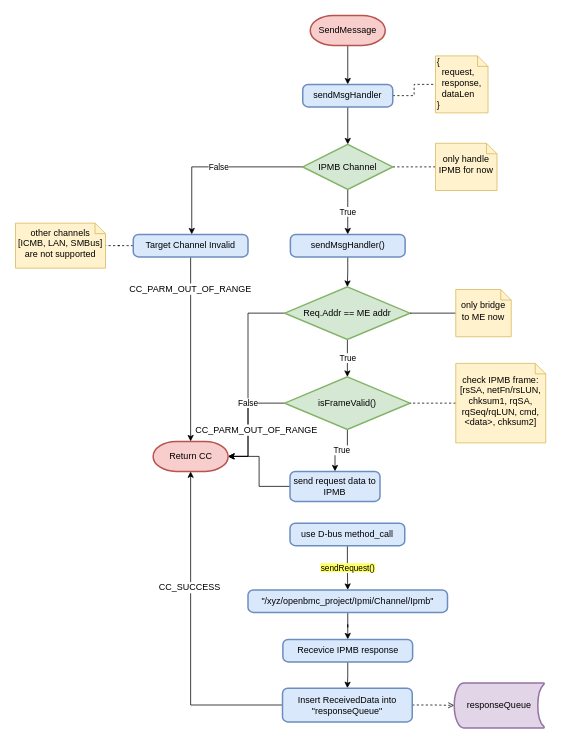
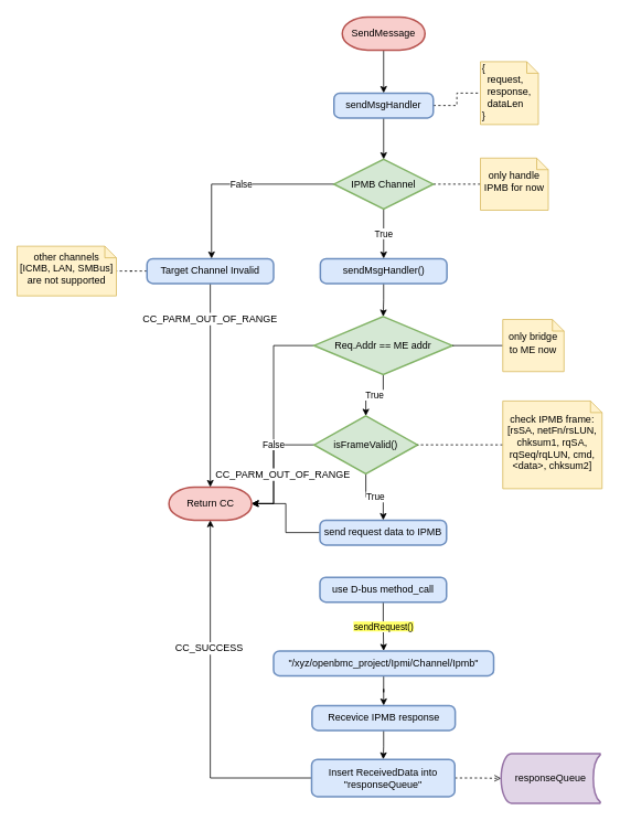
  <mxCell id="0" />
  <mxCell id="1" parent="0" />
  <mxCell id="2" value="" style="edgeStyle=orthogonalEdgeStyle;rounded=0;orthogonalLoop=1;jettySize=auto;html=1;" edge="1" parent="1" source="3" target="6"><mxGeometry relative="1" as="geometry" /></mxCell>
  <mxCell id="3" value="SendMessage" style="strokeWidth=2;html=1;shape=mxgraph.flowchart.terminator;whiteSpace=wrap;fillColor=#f8cecc;strokeColor=#b85450;" vertex="1" parent="1"><mxGeometry x="413" y="20" width="100" height="40" as="geometry" /></mxCell>
  <mxCell id="4" value="" style="edgeStyle=orthogonalEdgeStyle;rounded=0;orthogonalLoop=1;jettySize=auto;html=1;" edge="1" parent="1" source="6" target="10"><mxGeometry relative="1" as="geometry" /></mxCell>
  <mxCell id="5" value="" style="edgeStyle=orthogonalEdgeStyle;rounded=0;orthogonalLoop=1;jettySize=auto;html=1;dashed=1;endArrow=none;endFill=0;" edge="1" parent="1" source="6" target="20"><mxGeometry relative="1" as="geometry" /></mxCell>
  <mxCell id="6" value="sendMsgHandler" style="rounded=1;whiteSpace=wrap;html=1;absoluteArcSize=1;arcSize=14;strokeWidth=2;fillColor=#dae8fc;strokeColor=#6c8ebf;" vertex="1" parent="1"><mxGeometry x="403" y="112" width="120" height="30" as="geometry" /></mxCell>
  <mxCell id="7" value="True" style="edgeStyle=orthogonalEdgeStyle;rounded=0;orthogonalLoop=1;jettySize=auto;html=1;entryX=0.5;entryY=0;entryDx=0;entryDy=0;" edge="1" parent="1" source="10" target="12"><mxGeometry relative="1" as="geometry"><mxPoint x="463" y="332" as="targetPoint" /></mxGeometry></mxCell>
  <mxCell id="8" value="False" style="edgeStyle=orthogonalEdgeStyle;rounded=0;orthogonalLoop=1;jettySize=auto;html=1;entryX=0.5;entryY=0;entryDx=0;entryDy=0;" edge="1" parent="1"><mxGeometry x="-0.054" relative="1" as="geometry"><mxPoint x="404" y="222" as="sourcePoint" /><mxPoint x="255" y="312" as="targetPoint" /><Array as="points"><mxPoint x="255" y="222" /></Array><mxPoint as="offset" /></mxGeometry></mxCell>
  <mxCell id="9" value="" style="edgeStyle=orthogonalEdgeStyle;rounded=0;orthogonalLoop=1;jettySize=auto;html=1;dashed=1;endArrow=none;endFill=0;" edge="1" parent="1" source="10" target="44"><mxGeometry relative="1" as="geometry" /></mxCell>
  <mxCell id="10" value="IPMB Channel" style="strokeWidth=2;html=1;shape=mxgraph.flowchart.decision;whiteSpace=wrap;align=center;fillColor=#d5e8d4;strokeColor=#82b366;" vertex="1" parent="1"><mxGeometry x="403" y="192" width="120" height="60" as="geometry" /></mxCell>
  <mxCell id="11" value="" style="edgeStyle=orthogonalEdgeStyle;rounded=0;orthogonalLoop=1;jettySize=auto;html=1;" edge="1" parent="1" source="12" target="15"><mxGeometry relative="1" as="geometry" /></mxCell>
  <mxCell id="12" value="sendMsgHandler()" style="rounded=1;whiteSpace=wrap;html=1;absoluteArcSize=1;arcSize=14;strokeWidth=2;fillColor=#dae8fc;strokeColor=#6c8ebf;" vertex="1" parent="1"><mxGeometry x="386.5" y="312" width="153" height="30" as="geometry" /></mxCell>
  <mxCell id="13" value="True" style="edgeStyle=orthogonalEdgeStyle;rounded=0;orthogonalLoop=1;jettySize=auto;html=1;" edge="1" parent="1" source="15" target="19"><mxGeometry relative="1" as="geometry" /></mxCell>
  <mxCell id="14" value="" style="edgeStyle=orthogonalEdgeStyle;rounded=0;orthogonalLoop=1;jettySize=auto;html=1;entryX=1;entryY=0.5;entryDx=0;entryDy=0;entryPerimeter=0;labelPosition=center;verticalLabelPosition=top;align=center;verticalAlign=bottom;" edge="1" parent="1" source="15" target="38"><mxGeometry x="-0.293" relative="1" as="geometry"><mxPoint x="299" y="417" as="targetPoint" /><Array as="points"><mxPoint x="330" y="417" /><mxPoint x="330" y="608" /></Array><mxPoint as="offset" /></mxGeometry></mxCell>
  <mxCell id="15" value="Req.Addr == ME addr" style="strokeWidth=2;html=1;shape=mxgraph.flowchart.decision;whiteSpace=wrap;align=center;fillColor=#d5e8d4;strokeColor=#82b366;" vertex="1" parent="1"><mxGeometry x="379" y="382" width="167" height="70" as="geometry" /></mxCell>
  <mxCell id="16" value="True" style="edgeStyle=orthogonalEdgeStyle;rounded=0;orthogonalLoop=1;jettySize=auto;html=1;entryX=0.5;entryY=0;entryDx=0;entryDy=0;" edge="1" parent="1" source="19" target="22"><mxGeometry relative="1" as="geometry"><mxPoint x="462.5" y="652" as="targetPoint" /></mxGeometry></mxCell>
  <mxCell id="17" value="False" style="edgeStyle=orthogonalEdgeStyle;rounded=0;orthogonalLoop=1;jettySize=auto;html=1;endArrow=classic;endFill=1;entryX=1;entryY=0.5;entryDx=0;entryDy=0;entryPerimeter=0;" edge="1" parent="1" source="19" target="38"><mxGeometry x="-0.329" relative="1" as="geometry"><mxPoint x="299" y="537" as="targetPoint" /><Array as="points"><mxPoint x="330" y="537" /><mxPoint x="330" y="608" /></Array><mxPoint as="offset" /></mxGeometry></mxCell>
  <mxCell id="18" value="CC_PARM_OUT_OF_RANGE" style="text;html=1;resizable=0;points=[];align=center;verticalAlign=middle;labelBackgroundColor=#ffffff;" vertex="1" connectable="0" parent="17"><mxGeometry x="0.288" y="2" relative="1" as="geometry"><mxPoint x="8" y="-10" as="offset" /></mxGeometry></mxCell>
- <mxCell id="19" value="isFrameValid()" style="strokeWidth=2;html=1;shape=mxgraph.flowchart.decision;whiteSpace=wrap;align=center;fillColor=#d5e8d4;strokeColor=#82b366;" vertex="1" parent="1"><mxGeometry x="379" y="502" width="167" height="70" as="geometry" /></mxCell>
+ <mxCell id="19" value="isFrameValid()" style="strokeWidth=2;html=1;shape=mxgraph.flowchart.decision;whiteSpace=wrap;align=center;fillColor=#d5e8d4;strokeColor=#82b366;" vertex="1" parent="1"><mxGeometry x="379" y="502" width="125" height="70" as="geometry" /></mxCell>
  <mxCell id="20" value="{&lt;br&gt;&amp;nbsp; request,&lt;br&gt;&amp;nbsp; response,&lt;br&gt;&amp;nbsp; dataLen&lt;br&gt;}" style="shape=note;whiteSpace=wrap;html=1;size=14;verticalAlign=top;align=left;spacingTop=-6;fillColor=#fff2cc;strokeColor=#d6b656;" vertex="1" parent="1"><mxGeometry x="580" y="74" width="70" height="76" as="geometry" /></mxCell>
  <mxCell id="21" value="" style="edgeStyle=orthogonalEdgeStyle;rounded=0;orthogonalLoop=1;jettySize=auto;html=1;" edge="1" parent="1" source="22" target="38"><mxGeometry relative="1" as="geometry" /></mxCell>
- <mxCell id="22" value="send request data to IPMB" style="rounded=1;whiteSpace=wrap;html=1;absoluteArcSize=1;arcSize=14;strokeWidth=2;fillColor=#dae8fc;strokeColor=#6c8ebf;" vertex="1" parent="1"><mxGeometry x="386" y="628" width="120" height="40" as="geometry" /></mxCell>
+ <mxCell id="22" value="send request data to IPMB" style="rounded=1;whiteSpace=wrap;html=1;absoluteArcSize=1;arcSize=14;strokeWidth=2;fillColor=#dae8fc;strokeColor=#6c8ebf;" vertex="1" parent="1"><mxGeometry x="386" y="628" width="153" height="30" as="geometry" /></mxCell>
  <mxCell id="23" value="&lt;span style=&quot;background-color: rgb(255 , 255 , 102)&quot;&gt;sendRequest()&lt;/span&gt;" style="edgeStyle=orthogonalEdgeStyle;rounded=0;orthogonalLoop=1;jettySize=auto;html=1;" edge="1" parent="1" source="24" target="26"><mxGeometry relative="1" as="geometry" /></mxCell>
  <mxCell id="24" value="use D-bus method_call" style="rounded=1;whiteSpace=wrap;html=1;absoluteArcSize=1;arcSize=14;strokeWidth=2;fillColor=#dae8fc;strokeColor=#6c8ebf;" vertex="1" parent="1"><mxGeometry x="386" y="697" width="153" height="30" as="geometry" /></mxCell>
  <mxCell id="25" value="" style="edgeStyle=orthogonalEdgeStyle;rounded=0;orthogonalLoop=1;jettySize=auto;html=1;" edge="1" parent="1" source="26" target="28"><mxGeometry relative="1" as="geometry" /></mxCell>
  <mxCell id="26" value="&quot;/xyz/openbmc_project/Ipmi/Channel/Ipmb&quot;" style="rounded=1;whiteSpace=wrap;html=1;absoluteArcSize=1;arcSize=14;strokeWidth=2;fillColor=#dae8fc;strokeColor=#6c8ebf;" vertex="1" parent="1"><mxGeometry x="330" y="786" width="266" height="30" as="geometry" /></mxCell>
  <mxCell id="27" value="" style="edgeStyle=orthogonalEdgeStyle;rounded=0;orthogonalLoop=1;jettySize=auto;html=1;" edge="1" parent="1" source="28" target="32"><mxGeometry relative="1" as="geometry" /></mxCell>
  <mxCell id="28" value="Recevice IPMB response" style="rounded=1;whiteSpace=wrap;html=1;absoluteArcSize=1;arcSize=14;strokeWidth=2;fillColor=#dae8fc;strokeColor=#6c8ebf;" vertex="1" parent="1"><mxGeometry x="376.5" y="852" width="173" height="30" as="geometry" /></mxCell>
  <mxCell id="29" value="" style="edgeStyle=orthogonalEdgeStyle;rounded=0;orthogonalLoop=1;jettySize=auto;html=1;dashed=1;endArrow=open;endFill=0;" edge="1" parent="1" source="32" target="33"><mxGeometry relative="1" as="geometry" /></mxCell>
  <mxCell id="30" value="" style="edgeStyle=orthogonalEdgeStyle;rounded=0;orthogonalLoop=1;jettySize=auto;html=1;entryX=0.5;entryY=1;entryDx=0;entryDy=0;entryPerimeter=0;" edge="1" parent="1" source="32" target="38"><mxGeometry relative="1" as="geometry"><mxPoint x="306" y="1029.5" as="targetPoint" /></mxGeometry></mxCell>
  <mxCell id="31" value="CC_SUCCESS" style="text;html=1;resizable=0;points=[];align=center;verticalAlign=middle;labelBackgroundColor=#ffffff;" vertex="1" connectable="0" parent="30"><mxGeometry x="0.292" y="2" relative="1" as="geometry"><mxPoint as="offset" /></mxGeometry></mxCell>
  <mxCell id="32" value="Insert ReceivedData into &quot;responseQueue&quot;" style="rounded=1;whiteSpace=wrap;html=1;absoluteArcSize=1;arcSize=14;strokeWidth=2;fillColor=#dae8fc;strokeColor=#6c8ebf;" vertex="1" parent="1"><mxGeometry x="376" y="917" width="173" height="45" as="geometry" /></mxCell>
  <mxCell id="33" value="responseQueue" style="strokeWidth=2;html=1;shape=mxgraph.flowchart.stored_data;whiteSpace=wrap;align=center;fillColor=#e1d5e7;strokeColor=#9673a6;" vertex="1" parent="1"><mxGeometry x="605" y="910" width="120" height="60" as="geometry" /></mxCell>
  <mxCell id="34" value="" style="edgeStyle=orthogonalEdgeStyle;rounded=0;orthogonalLoop=1;jettySize=auto;html=1;entryX=1;entryY=0.5;entryDx=0;entryDy=0;entryPerimeter=0;dashed=0;endArrow=none;endFill=0;" edge="1" parent="1" source="35" target="15"><mxGeometry relative="1" as="geometry"><mxPoint x="548" y="417" as="targetPoint" /></mxGeometry></mxCell>
  <mxCell id="35" value="only bridge to ME now" style="shape=note;whiteSpace=wrap;html=1;size=14;verticalAlign=middle;align=center;spacingTop=-6;fillColor=#fff2cc;strokeColor=#d6b656;labelPosition=center;verticalLabelPosition=middle;" vertex="1" parent="1"><mxGeometry x="607" y="385.5" width="74" height="63" as="geometry" /></mxCell>
  <mxCell id="36" value="" style="edgeStyle=orthogonalEdgeStyle;rounded=0;orthogonalLoop=1;jettySize=auto;html=1;entryX=1;entryY=0.5;entryDx=0;entryDy=0;entryPerimeter=0;dashed=1;endArrow=none;endFill=0;" edge="1" parent="1" source="37" target="19"><mxGeometry relative="1" as="geometry"><mxPoint x="558" y="537" as="targetPoint" /></mxGeometry></mxCell>
  <mxCell id="37" value="check IPMB frame: [rsSA, netFn/rsLUN, chksum1, rqSA, rqSeq/rqLUN, cmd, &amp;lt;data&amp;gt;, chksum2]" style="shape=note;whiteSpace=wrap;html=1;size=14;verticalAlign=middle;align=center;spacingTop=-6;fillColor=#fff2cc;strokeColor=#d6b656;labelPosition=center;verticalLabelPosition=middle;" vertex="1" parent="1"><mxGeometry x="607" y="484" width="120" height="106" as="geometry" /></mxCell>
  <mxCell id="38" value="Return CC" style="strokeWidth=2;html=1;shape=mxgraph.flowchart.terminator;whiteSpace=wrap;fillColor=#f8cecc;strokeColor=#b85450;" vertex="1" parent="1"><mxGeometry x="203.5" y="588" width="100" height="40" as="geometry" /></mxCell>
  <mxCell id="39" value="" style="edgeStyle=orthogonalEdgeStyle;rounded=0;orthogonalLoop=1;jettySize=auto;html=1;dashed=1;endArrow=none;endFill=0;" edge="1" parent="1" source="42" target="43"><mxGeometry relative="1" as="geometry" /></mxCell>
  <mxCell id="40" value="" style="edgeStyle=orthogonalEdgeStyle;rounded=0;orthogonalLoop=1;jettySize=auto;html=1;entryX=0.5;entryY=0;entryDx=0;entryDy=0;entryPerimeter=0;" edge="1" parent="1" source="42" target="38"><mxGeometry relative="1" as="geometry"><mxPoint x="253.5" y="422" as="targetPoint" /></mxGeometry></mxCell>
  <mxCell id="41" value="CC_PARM_OUT_OF_RANGE" style="text;html=1;resizable=0;points=[];align=center;verticalAlign=middle;labelBackgroundColor=#ffffff;" vertex="1" connectable="0" parent="40"><mxGeometry y="-81" relative="1" as="geometry"><mxPoint x="80" y="-81" as="offset" /></mxGeometry></mxCell>
  <mxCell id="42" value="Target Channel Invalid" style="rounded=1;whiteSpace=wrap;html=1;absoluteArcSize=1;arcSize=14;strokeWidth=2;fillColor=#dae8fc;strokeColor=#6c8ebf;" vertex="1" parent="1"><mxGeometry x="177" y="312" width="153" height="30" as="geometry" /></mxCell>
  <mxCell id="43" value="other channels [ICMB, LAN, SMBus] are not supported" style="shape=note;whiteSpace=wrap;html=1;size=14;verticalAlign=middle;align=center;spacingTop=-6;fillColor=#fff2cc;strokeColor=#d6b656;labelPosition=center;verticalLabelPosition=middle;" vertex="1" parent="1"><mxGeometry x="20" y="297" width="120" height="60" as="geometry" /></mxCell>
  <mxCell id="44" value="only handle IPMB for now" style="shape=note;whiteSpace=wrap;html=1;size=14;verticalAlign=middle;align=center;spacingTop=-6;fillColor=#fff2cc;strokeColor=#d6b656;labelPosition=center;verticalLabelPosition=middle;" vertex="1" parent="1"><mxGeometry x="580" y="190.5" width="82" height="63" as="geometry" /></mxCell>
